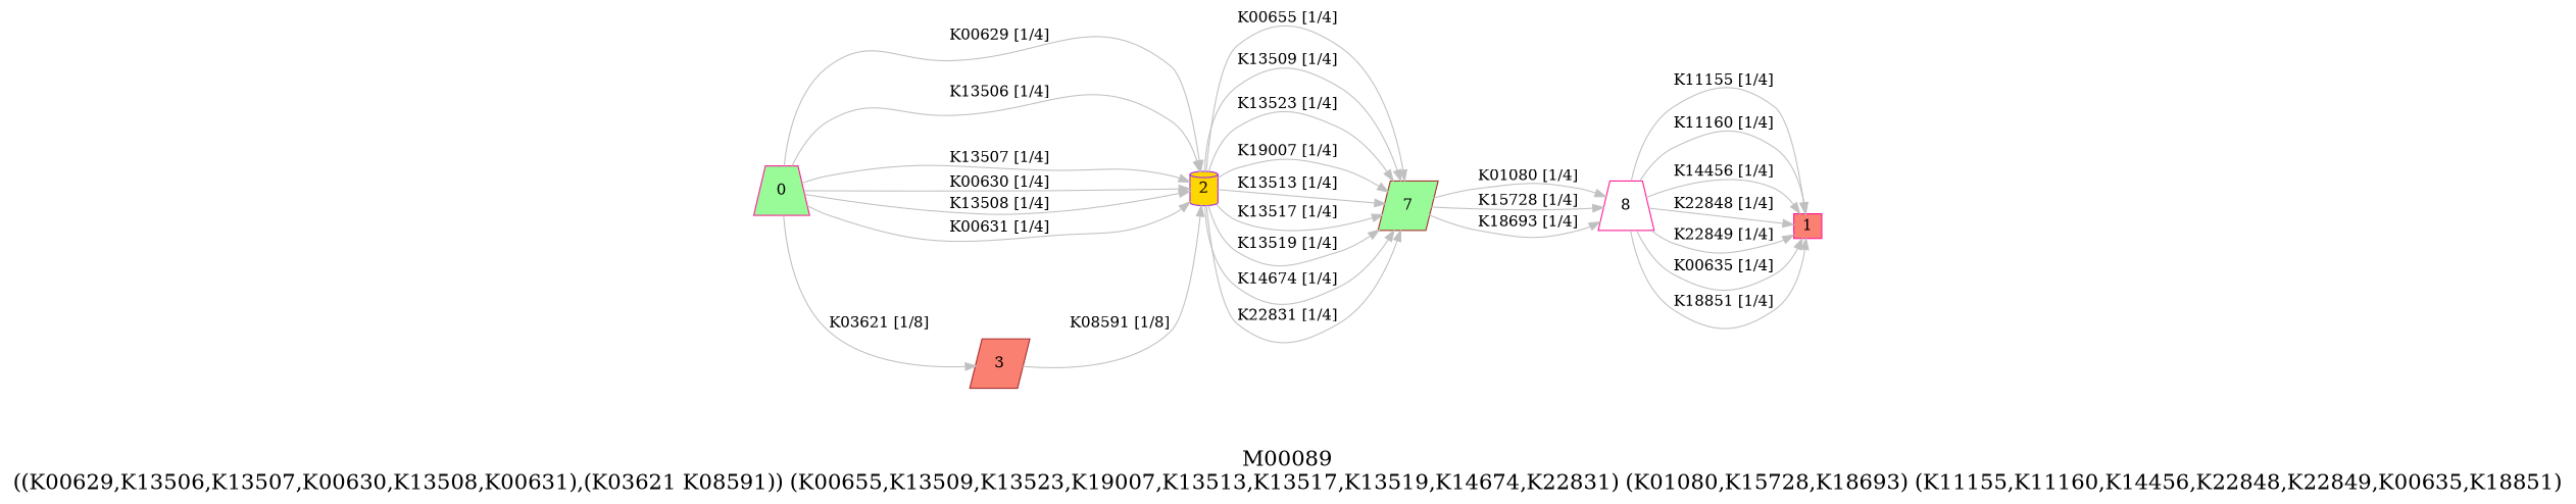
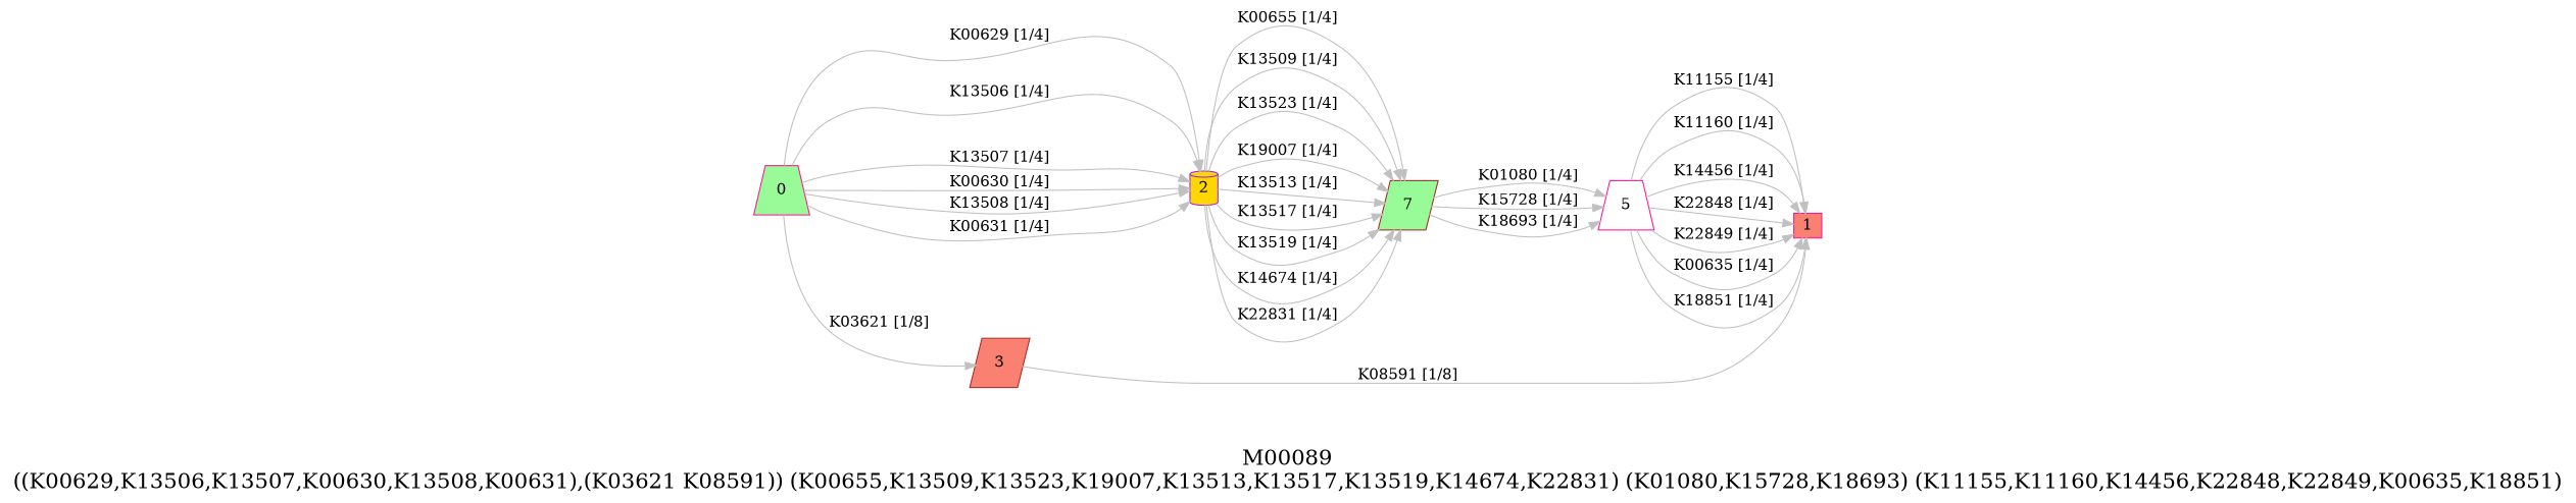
  digraph {
    fontsize=20
    label="M00089\n((K00629,K13506,K13507,K00630,K13508,K00631),(K03621 K08591)) (K00655,K13509,K13523,K19007,K13513,K13517,K13519,K14674,K22831) (K01080,K15728,K18693) (K11155,K11160,K14456,K22848,K22849,K00635,K18851)"
    rankdir=LR
    node [color=deeppink fillcolor=palegreen shape=trapezium style=filled]
    edge [color=grey]
    0 [height=.3 width=.3]
    1 [fillcolor=salmon height=.3 shape=box width=.3]
    2 [color=purple fillcolor=gold height=.3 shape=cylinder width=.3]
    3 [color=brown fillcolor=salmon height=.3 shape=parallelogram width=.3]
    n5 [color=brown height=.3 label=7 shape=parallelogram width=.3]
-   5 [fillcolor=white height=.3 width=.3 label=8]
+   5 [fillcolor=white height=.3 width=.3]
    subgraph sub_1 {
      0
      1
      2
      3
      n5
      5
    }
    0 -> 2 [label="K00629 [1/4]"]
    0 -> 2 [label="K13506 [1/4]"]
    0 -> 2 [label="K13507 [1/4]"]
    0 -> 2 [label="K00630 [1/4]"]
    0 -> 2 [label="K13508 [1/4]"]
    0 -> 2 [label="K00631 [1/4]"]
    0 -> 3 [label="K03621 [1/8]"]
    2 -> n5 [label="K00655 [1/4]"]
    2 -> n5 [label="K13509 [1/4]"]
    2 -> n5 [label="K13523 [1/4]"]
    2 -> n5 [label="K19007 [1/4]"]
    2 -> n5 [label="K13513 [1/4]"]
    2 -> n5 [label="K13517 [1/4]"]
    2 -> n5 [label="K13519 [1/4]"]
    2 -> n5 [label="K14674 [1/4]"]
    2 -> n5 [label="K22831 [1/4]"]
-   3 -> 2 [label="K08591 [1/8]"]
+   3 -> 1 [label="K08591 [1/8]"]
    n5 -> 5 [label="K01080 [1/4]"]
    n5 -> 5 [label="K15728 [1/4]"]
    n5 -> 5 [label="K18693 [1/4]"]
    5 -> 1 [label="K11155 [1/4]"]
    5 -> 1 [label="K11160 [1/4]"]
    5 -> 1 [label="K14456 [1/4]"]
    5 -> 1 [label="K22848 [1/4]"]
    5 -> 1 [label="K22849 [1/4]"]
    5 -> 1 [label="K00635 [1/4]"]
    5 -> 1 [label="K18851 [1/4]"]
  }
